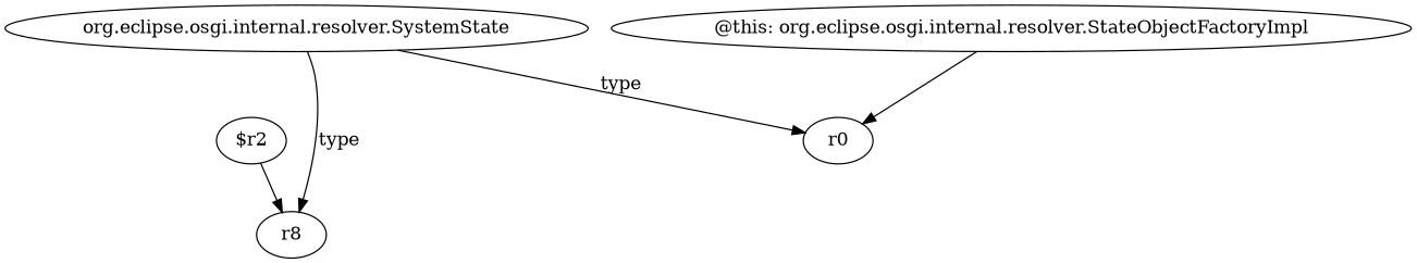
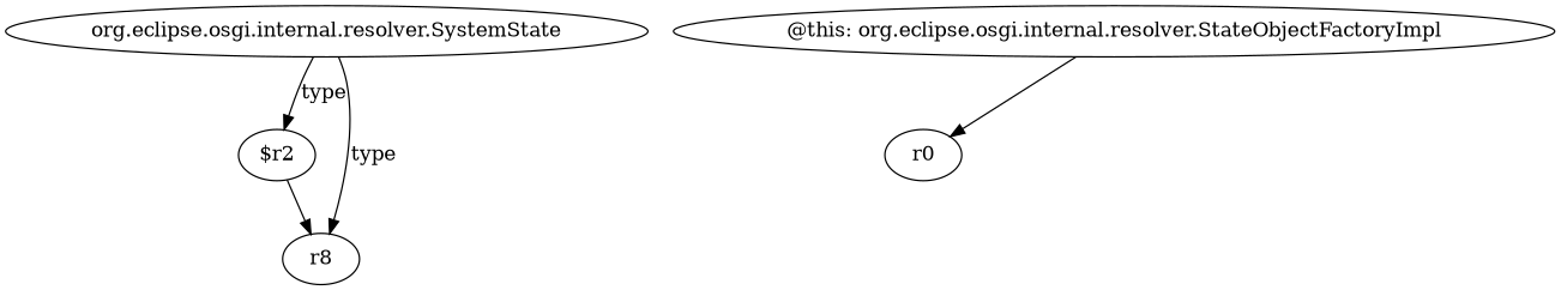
  digraph {
    n1 [label="$r2"]
    n2 [label=r8]
    n3 [label="org.eclipse.osgi.internal.resolver.SystemState"]
    n4 [label="@this: org.eclipse.osgi.internal.resolver.StateObjectFactoryImpl"]
    n5 [label=r0]
    n1 -> n2
-   n3 -> n5 [label=type]
+   n3 -> n1 [label=type]
    n3 -> n2 [label=type]
    n4 -> n5
  }
